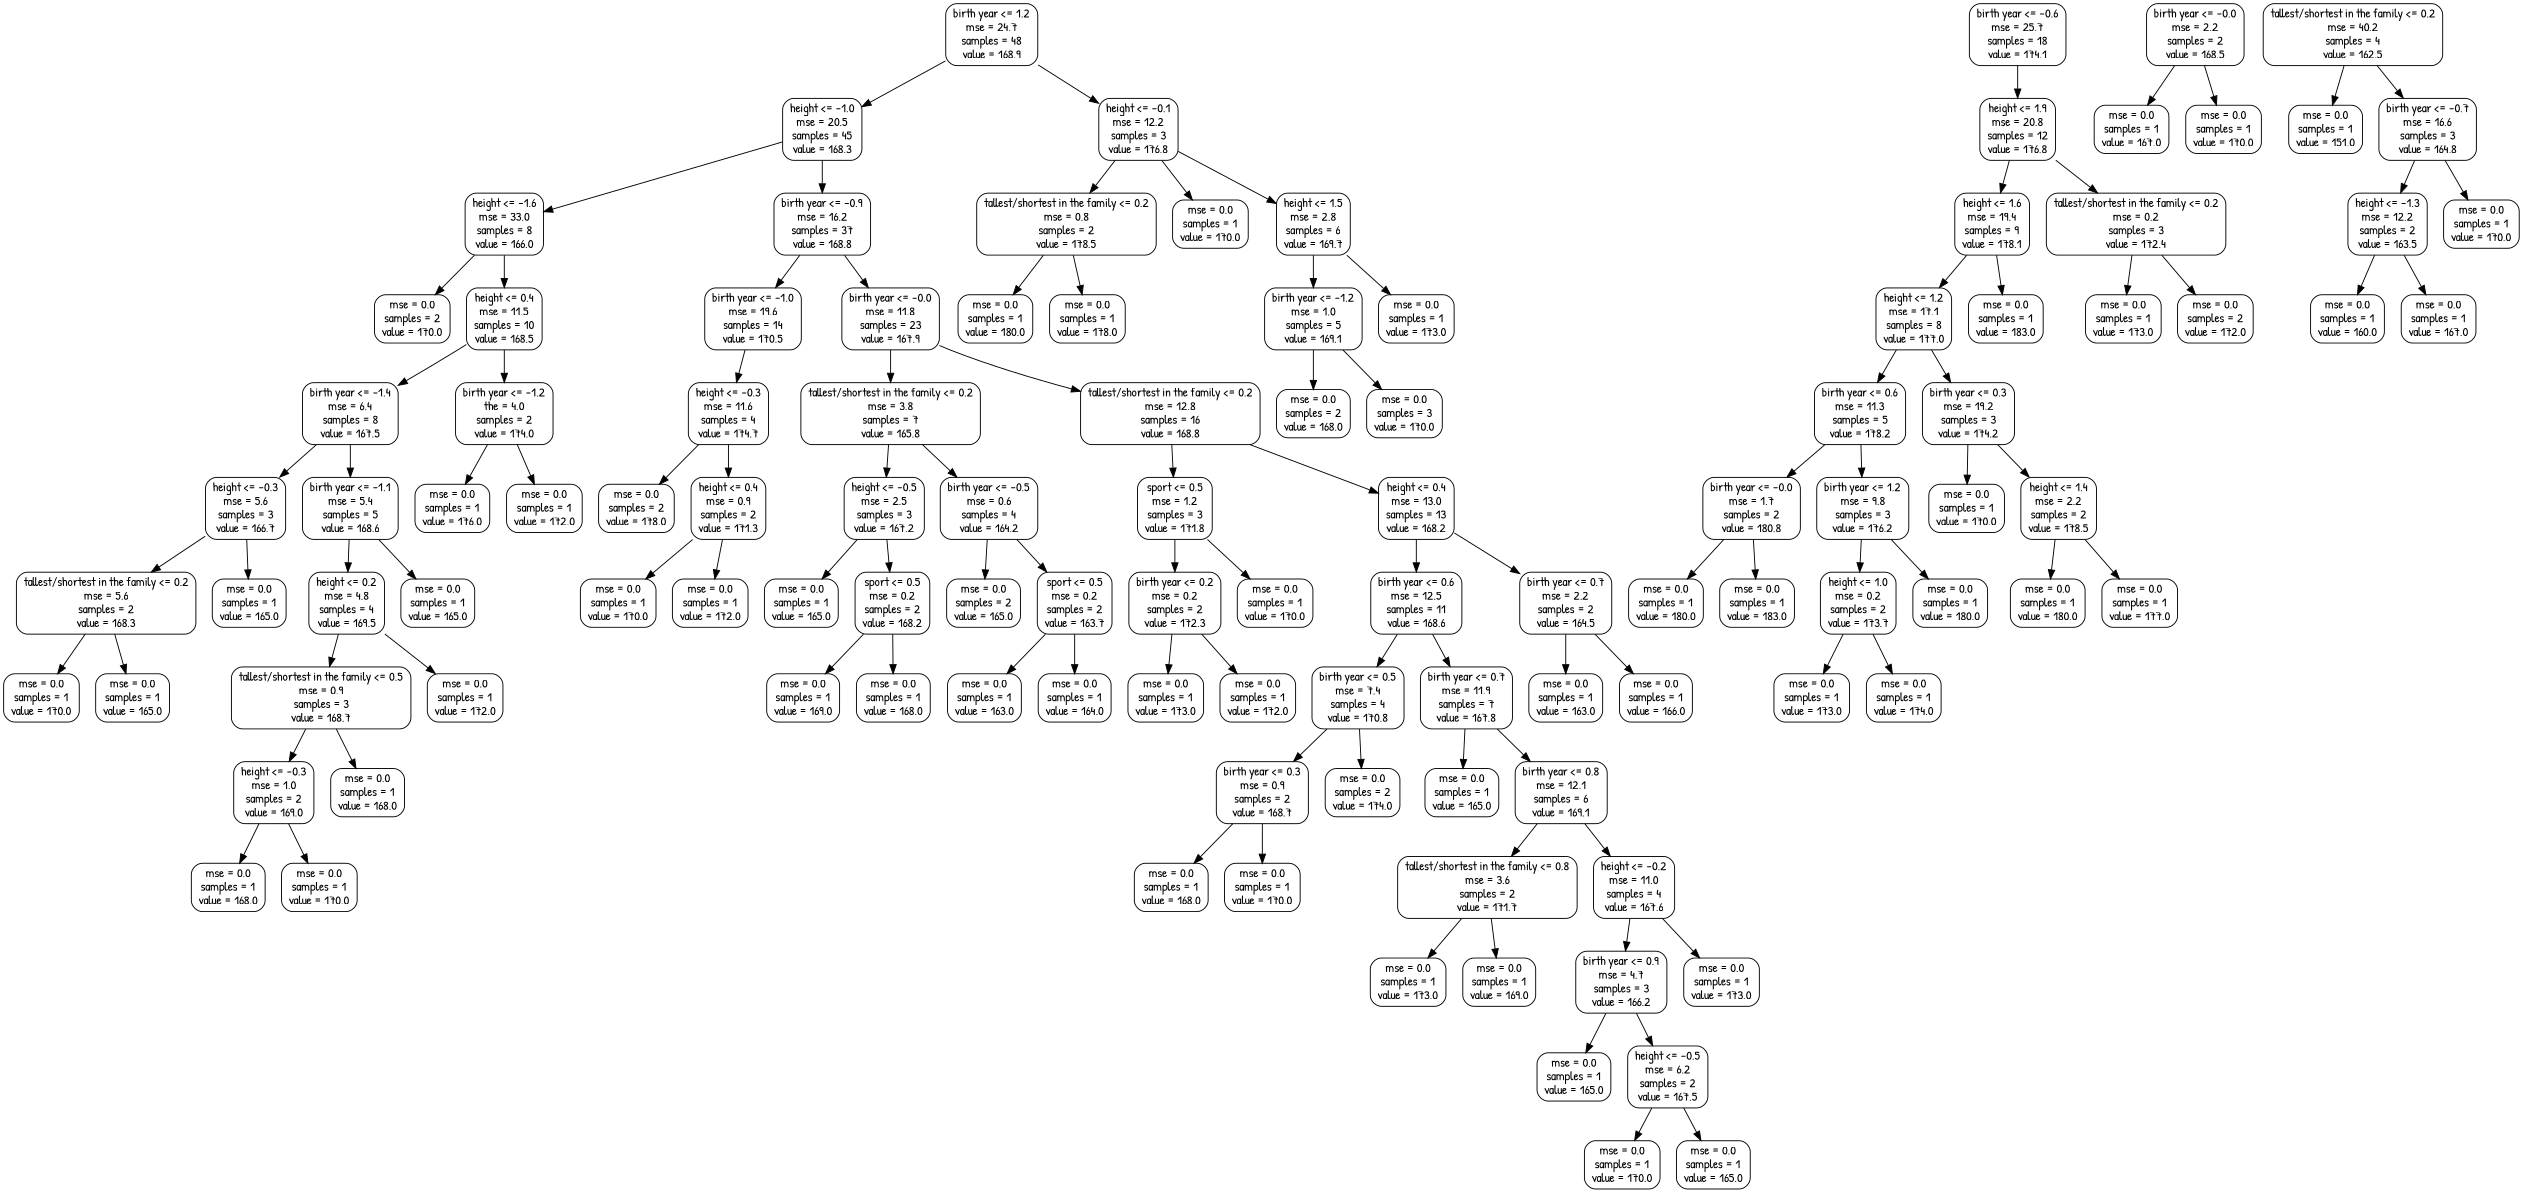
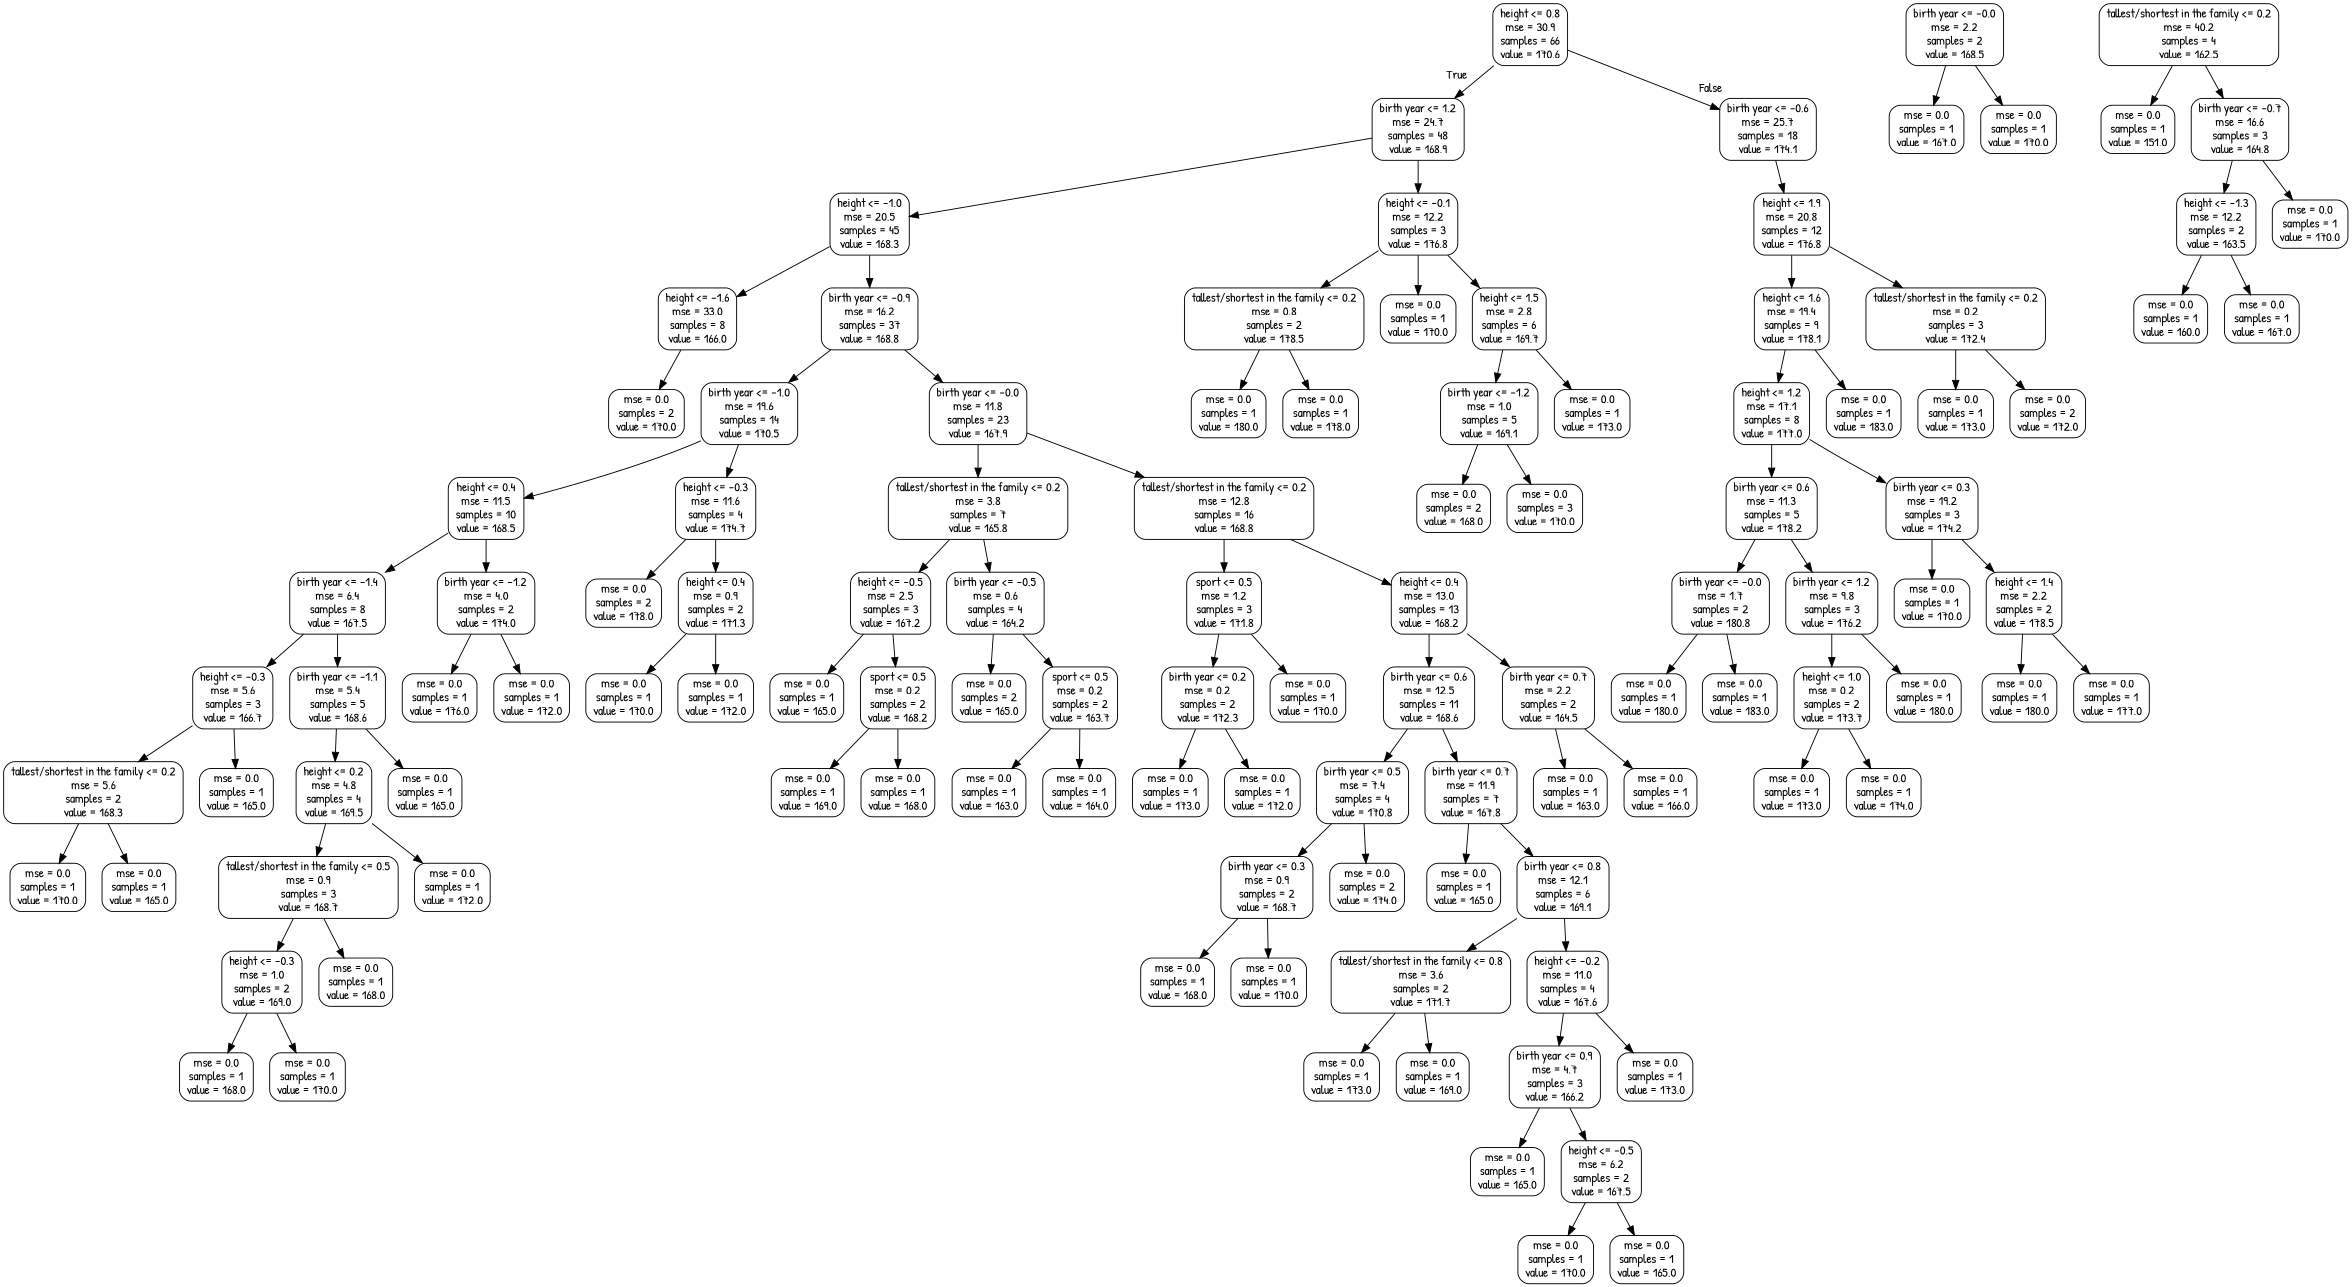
  digraph {
    fontname="Patrick Hand"
    node [color=black fontname="Patrick Hand" shape=box style=rounded]
    edge [fontname="Patrick Hand"]
+   n1 [label="height <= 0.8\nmse = 30.9\nsamples = 66\nvalue = 170.6"]
    n2 [label="birth year <= 1.2\nmse = 24.7\nsamples = 48\nvalue = 168.9"]
    n3 [label="birth year <= -0.6\nmse = 25.7\nsamples = 18\nvalue = 174.1"]
    n4 [label="height <= -1.0\nmse = 20.5\nsamples = 45\nvalue = 168.3"]
    n5 [label="height <= -0.1\nmse = 12.2\nsamples = 3\nvalue = 176.8"]
    n6 [label="height <= 1.9\nmse = 20.8\nsamples = 12\nvalue = 176.8"]
    n7 [label="height <= -1.6\nmse = 33.0\nsamples = 8\nvalue = 166.0"]
    n8 [label="birth year <= -0.9\nmse = 16.2\nsamples = 37\nvalue = 168.8"]
    n9 [label="tallest/shortest in the family <= 0.2\nmse = 0.8\nsamples = 2\nvalue = 178.5"]
    n10 [label="mse = 0.0\nsamples = 1\nvalue = 170.0"]
    n11 [label="height <= 1.5\nmse = 2.8\nsamples = 6\nvalue = 169.7"]
    n12 [label="mse = 0.0\nsamples = 2\nvalue = 170.0"]
    n13 [label="birth year <= -1.0\nmse = 19.6\nsamples = 14\nvalue = 170.5"]
    n14 [label="birth year <= -0.0\nmse = 11.8\nsamples = 23\nvalue = 167.9"]
    n15 [label="birth year <= -0.0\nmse = 2.2\nsamples = 2\nvalue = 168.5"]
    n16 [label="mse = 0.0\nsamples = 1\nvalue = 167.0"]
    n17 [label="mse = 0.0\nsamples = 1\nvalue = 170.0"]
    n18 [label="tallest/shortest in the family <= 0.2\nmse = 40.2\nsamples = 4\nvalue = 162.5"]
    n19 [label="mse = 0.0\nsamples = 1\nvalue = 151.0"]
    n20 [label="birth year <= -0.7\nmse = 16.6\nsamples = 3\nvalue = 164.8"]
    n21 [label="height <= -1.3\nmse = 12.2\nsamples = 2\nvalue = 163.5"]
    n22 [label="mse = 0.0\nsamples = 1\nvalue = 170.0"]
    n23 [label="mse = 0.0\nsamples = 1\nvalue = 160.0"]
    n24 [label="mse = 0.0\nsamples = 1\nvalue = 167.0"]
    n25 [label="height <= 0.4\nmse = 11.5\nsamples = 10\nvalue = 168.5"]
    n26 [label="height <= -0.3\nmse = 11.6\nsamples = 4\nvalue = 174.7"]
    n27 [label="tallest/shortest in the family <= 0.2\nmse = 3.8\nsamples = 7\nvalue = 165.8"]
    n28 [label="tallest/shortest in the family <= 0.2\nmse = 12.8\nsamples = 16\nvalue = 168.8"]
    n29 [label="birth year <= -1.4\nmse = 6.4\nsamples = 8\nvalue = 167.5"]
-   n30 [label="birth year <= -1.2\nthe = 4.0\nsamples = 2\nvalue = 174.0"]
+   n30 [label="birth year <= -1.2\nmse = 4.0\nsamples = 2\nvalue = 174.0"]
    n31 [label="mse = 0.0\nsamples = 2\nvalue = 178.0"]
    n32 [label="height <= 0.4\nmse = 0.9\nsamples = 2\nvalue = 171.3"]
    n33 [label="height <= -0.3\nmse = 5.6\nsamples = 3\nvalue = 166.7"]
    n34 [label="birth year <= -1.1\nmse = 5.4\nsamples = 5\nvalue = 168.6"]
    n35 [label="mse = 0.0\nsamples = 1\nvalue = 176.0"]
    n36 [label="mse = 0.0\nsamples = 1\nvalue = 172.0"]
    n37 [label="tallest/shortest in the family <= 0.2\nmse = 5.6\nsamples = 2\nvalue = 168.3"]
    n38 [label="mse = 0.0\nsamples = 1\nvalue = 165.0"]
    n39 [label="height <= 0.2\nmse = 4.8\nsamples = 4\nvalue = 169.5"]
    n40 [label="mse = 0.0\nsamples = 1\nvalue = 165.0"]
    n41 [label="mse = 0.0\nsamples = 1\nvalue = 170.0"]
    n42 [label="mse = 0.0\nsamples = 1\nvalue = 165.0"]
    n43 [label="tallest/shortest in the family <= 0.5\nmse = 0.9\nsamples = 3\nvalue = 168.7"]
    n44 [label="mse = 0.0\nsamples = 1\nvalue = 172.0"]
    n45 [label="height <= -0.3\nmse = 1.0\nsamples = 2\nvalue = 169.0"]
    n46 [label="mse = 0.0\nsamples = 1\nvalue = 168.0"]
    n47 [label="mse = 0.0\nsamples = 1\nvalue = 168.0"]
    n48 [label="mse = 0.0\nsamples = 1\nvalue = 170.0"]
    n49 [label="mse = 0.0\nsamples = 1\nvalue = 170.0"]
    n50 [label="mse = 0.0\nsamples = 1\nvalue = 172.0"]
    n51 [label="height <= -0.5\nmse = 2.5\nsamples = 3\nvalue = 167.2"]
    n52 [label="birth year <= -0.5\nmse = 0.6\nsamples = 4\nvalue = 164.2"]
    n53 [label="sport <= 0.5\nmse = 1.2\nsamples = 3\nvalue = 171.8"]
    n54 [label="height <= 0.4\nmse = 13.0\nsamples = 13\nvalue = 168.2"]
    n55 [label="mse = 0.0\nsamples = 1\nvalue = 165.0"]
    n56 [label="sport <= 0.5\nmse = 0.2\nsamples = 2\nvalue = 168.2"]
    n57 [label="mse = 0.0\nsamples = 2\nvalue = 165.0"]
    n58 [label="sport <= 0.5\nmse = 0.2\nsamples = 2\nvalue = 163.7"]
    n59 [label="mse = 0.0\nsamples = 1\nvalue = 169.0"]
    n60 [label="mse = 0.0\nsamples = 1\nvalue = 168.0"]
    n61 [label="mse = 0.0\nsamples = 1\nvalue = 163.0"]
    n62 [label="mse = 0.0\nsamples = 1\nvalue = 164.0"]
    n63 [label="birth year <= 0.2\nmse = 0.2\nsamples = 2\nvalue = 172.3"]
    n64 [label="mse = 0.0\nsamples = 1\nvalue = 170.0"]
    n65 [label="birth year <= 0.6\nmse = 12.5\nsamples = 11\nvalue = 168.6"]
    n66 [label="birth year <= 0.7\nmse = 2.2\nsamples = 2\nvalue = 164.5"]
    n67 [label="mse = 0.0\nsamples = 1\nvalue = 173.0"]
    n68 [label="mse = 0.0\nsamples = 1\nvalue = 172.0"]
    n69 [label="birth year <= 0.5\nmse = 7.4\nsamples = 4\nvalue = 170.8"]
    n70 [label="birth year <= 0.7\nmse = 11.9\nsamples = 7\nvalue = 167.8"]
    n71 [label="mse = 0.0\nsamples = 1\nvalue = 163.0"]
    n72 [label="mse = 0.0\nsamples = 1\nvalue = 166.0"]
    n73 [label="birth year <= 0.3\nmse = 0.9\nsamples = 2\nvalue = 168.7"]
    n74 [label="mse = 0.0\nsamples = 2\nvalue = 174.0"]
    n75 [label="mse = 0.0\nsamples = 1\nvalue = 165.0"]
    n76 [label="birth year <= 0.8\nmse = 12.1\nsamples = 6\nvalue = 169.1"]
    n77 [label="mse = 0.0\nsamples = 1\nvalue = 168.0"]
    n78 [label="mse = 0.0\nsamples = 1\nvalue = 170.0"]
    n79 [label="tallest/shortest in the family <= 0.8\nmse = 3.6\nsamples = 2\nvalue = 171.7"]
    n80 [label="height <= -0.2\nmse = 11.0\nsamples = 4\nvalue = 167.6"]
    n81 [label="mse = 0.0\nsamples = 1\nvalue = 173.0"]
    n82 [label="mse = 0.0\nsamples = 1\nvalue = 169.0"]
    n83 [label="birth year <= 0.9\nmse = 4.7\nsamples = 3\nvalue = 166.2"]
    n84 [label="mse = 0.0\nsamples = 1\nvalue = 173.0"]
    n85 [label="mse = 0.0\nsamples = 1\nvalue = 165.0"]
    n86 [label="height <= -0.5\nmse = 6.2\nsamples = 2\nvalue = 167.5"]
    n87 [label="mse = 0.0\nsamples = 1\nvalue = 170.0"]
    n88 [label="mse = 0.0\nsamples = 1\nvalue = 165.0"]
    n89 [label="mse = 0.0\nsamples = 1\nvalue = 180.0"]
    n90 [label="mse = 0.0\nsamples = 1\nvalue = 178.0"]
    n91 [label="birth year <= -1.2\nmse = 1.0\nsamples = 5\nvalue = 169.1"]
    n92 [label="mse = 0.0\nsamples = 1\nvalue = 173.0"]
    n93 [label="height <= 1.6\nmse = 19.4\nsamples = 9\nvalue = 178.1"]
    n94 [label="tallest/shortest in the family <= 0.2\nmse = 0.2\nsamples = 3\nvalue = 172.4"]
    n95 [label="mse = 0.0\nsamples = 2\nvalue = 168.0"]
    n96 [label="mse = 0.0\nsamples = 3\nvalue = 170.0"]
    n97 [label="height <= 1.2\nmse = 17.1\nsamples = 8\nvalue = 177.0"]
    n98 [label="mse = 0.0\nsamples = 1\nvalue = 183.0"]
    n99 [label="mse = 0.0\nsamples = 1\nvalue = 173.0"]
    n100 [label="mse = 0.0\nsamples = 2\nvalue = 172.0"]
    n101 [label="birth year <= 0.6\nmse = 11.3\nsamples = 5\nvalue = 178.2"]
    n102 [label="birth year <= 0.3\nmse = 19.2\nsamples = 3\nvalue = 174.2"]
    n103 [label="birth year <= -0.0\nmse = 1.7\nsamples = 2\nvalue = 180.8"]
    n104 [label="birth year <= 1.2\nmse = 9.8\nsamples = 3\nvalue = 176.2"]
    n105 [label="mse = 0.0\nsamples = 1\nvalue = 170.0"]
    n106 [label="height <= 1.4\nmse = 2.2\nsamples = 2\nvalue = 178.5"]
    n107 [label="mse = 0.0\nsamples = 1\nvalue = 180.0"]
    n108 [label="mse = 0.0\nsamples = 1\nvalue = 183.0"]
    n109 [label="height <= 1.0\nmse = 0.2\nsamples = 2\nvalue = 173.7"]
    n110 [label="mse = 0.0\nsamples = 1\nvalue = 180.0"]
    n111 [label="mse = 0.0\nsamples = 1\nvalue = 173.0"]
    n112 [label="mse = 0.0\nsamples = 1\nvalue = 174.0"]
    n113 [label="mse = 0.0\nsamples = 1\nvalue = 180.0"]
    n114 [label="mse = 0.0\nsamples = 1\nvalue = 177.0"]
+   n1 -> n2 [headlabel=True labelangle=45 labeldistance=2.5]
+   n1 -> n3 [headlabel=False labelangle=-45 labeldistance=2.5]
    n2 -> n4
    n2 -> n5
    n3 -> n6
    n4 -> n7
    n4 -> n8
    n5 -> n9
    n5 -> n10
    n5 -> n11
    n6 -> n93
    n6 -> n94
    n7 -> n12
    n8 -> n13
    n8 -> n14
    n9 -> n89
    n9 -> n90
    n11 -> n91
    n11 -> n92
-   n7 -> n25
+   n13 -> n25
    n13 -> n26
    n14 -> n27
    n14 -> n28
    n15 -> n16
    n15 -> n17
    n18 -> n19
    n18 -> n20
    n20 -> n21
    n20 -> n22
    n21 -> n23
    n21 -> n24
    n25 -> n29
    n25 -> n30
    n26 -> n31
    n26 -> n32
    n27 -> n51
    n27 -> n52
    n28 -> n53
    n28 -> n54
    n29 -> n33
    n29 -> n34
    n30 -> n35
    n30 -> n36
    n32 -> n49
    n32 -> n50
    n33 -> n37
    n33 -> n38
    n34 -> n39
    n34 -> n40
    n37 -> n41
    n37 -> n42
    n39 -> n43
    n39 -> n44
    n43 -> n45
    n43 -> n46
    n45 -> n47
    n45 -> n48
    n51 -> n55
    n51 -> n56
    n52 -> n57
    n52 -> n58
    n53 -> n63
    n53 -> n64
    n54 -> n65
    n54 -> n66
    n56 -> n59
    n56 -> n60
    n58 -> n61
    n58 -> n62
    n63 -> n67
    n63 -> n68
    n65 -> n69
    n65 -> n70
    n66 -> n71
    n66 -> n72
    n69 -> n73
    n69 -> n74
    n70 -> n75
    n70 -> n76
    n73 -> n77
    n73 -> n78
    n76 -> n79
    n76 -> n80
    n79 -> n81
    n79 -> n82
    n80 -> n83
    n80 -> n84
    n83 -> n85
    n83 -> n86
    n86 -> n87
    n86 -> n88
    n91 -> n95
    n91 -> n96
    n93 -> n97
    n93 -> n98
    n94 -> n99
    n94 -> n100
    n97 -> n101
    n97 -> n102
    n101 -> n103
    n101 -> n104
    n102 -> n105
    n102 -> n106
    n103 -> n107
    n103 -> n108
    n104 -> n109
    n104 -> n110
    n106 -> n113
    n106 -> n114
    n109 -> n111
    n109 -> n112
  }
